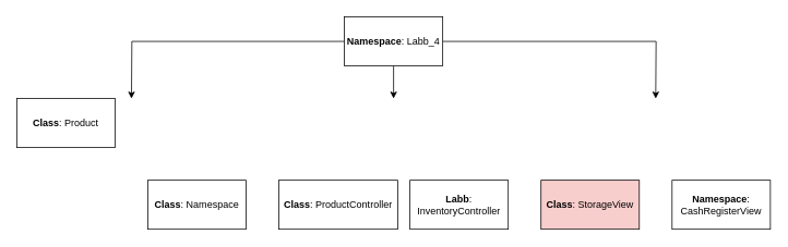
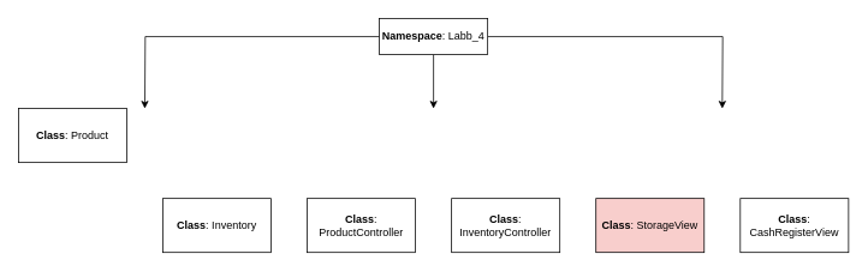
  <mxCell id="0" />
  <mxCell id="1" parent="0" />
  <mxCell id="2" value="" style="edgeStyle=none;rounded=0;orthogonalLoop=1;jettySize=auto;html=1;" edge="1" parent="1" source="5"><mxGeometry relative="1" as="geometry"><mxPoint x="480" y="120" as="targetPoint" /></mxGeometry></mxCell>
  <mxCell id="3" style="edgeStyle=orthogonalEdgeStyle;rounded=0;orthogonalLoop=1;jettySize=auto;html=1;exitX=0;exitY=0.5;exitDx=0;exitDy=0;entryX=0.5;entryY=0;entryDx=0;entryDy=0;" edge="1" parent="1" source="5"><mxGeometry relative="1" as="geometry"><mxPoint x="160" y="120" as="targetPoint" /></mxGeometry></mxCell>
  <mxCell id="4" style="edgeStyle=orthogonalEdgeStyle;rounded=0;orthogonalLoop=1;jettySize=auto;html=1;exitX=1;exitY=0.5;exitDx=0;exitDy=0;entryX=0.5;entryY=0;entryDx=0;entryDy=0;" edge="1" parent="1" source="5"><mxGeometry relative="1" as="geometry"><mxPoint x="800" y="120" as="targetPoint" /></mxGeometry></mxCell>
- <mxCell id="5" value="&lt;b&gt;Namespace&lt;/b&gt;: Labb_4" style="rounded=0;whiteSpace=wrap;html=1;" parent="1" vertex="1"><mxGeometry x="420" width="120" height="60" as="geometry" y="20" /></mxCell>
+ <mxCell id="5" value="&lt;b&gt;Namespace&lt;/b&gt;: Labb_4" style="rounded=0;whiteSpace=wrap;html=1;" parent="1" vertex="1"><mxGeometry x="420" y="20" width="120" height="40" as="geometry" /></mxCell>
  <mxCell id="6" value="&lt;b&gt;Class&lt;/b&gt;: Product" style="rounded=0;whiteSpace=wrap;html=1;" vertex="1" parent="1"><mxGeometry x="20" y="120" width="120" height="60" as="geometry" /></mxCell>
- <mxCell id="7" value="&lt;b&gt;Class&lt;/b&gt;: Namespace" style="rounded=0;whiteSpace=wrap;html=1;" vertex="1" parent="1"><mxGeometry x="180" y="220" width="120" height="60" as="geometry" /></mxCell>
+ <mxCell id="7" value="&lt;b&gt;Class&lt;/b&gt;: Inventory" style="rounded=0;whiteSpace=wrap;html=1;" vertex="1" parent="1"><mxGeometry x="180" y="220" width="120" height="60" as="geometry" /></mxCell>
  <mxCell id="8" value="&lt;b&gt;Class&lt;/b&gt;: StorageView" style="rounded=0;whiteSpace=wrap;html=1;fillColor=#f8cecc;" vertex="1" parent="1"><mxGeometry x="660" y="220" width="120" height="60" as="geometry" /></mxCell>
- <mxCell id="9" value="&lt;b&gt;Namespace&lt;/b&gt;: CashRegisterView" style="rounded=0;whiteSpace=wrap;html=1;" vertex="1" parent="1"><mxGeometry x="820" y="220" width="120" height="60" as="geometry" /></mxCell>
- <mxCell id="10" value="&lt;b&gt;Class&lt;/b&gt;: ProductController" style="rounded=0;whiteSpace=wrap;html=1;" vertex="1" parent="1"><mxGeometry x="340" y="220" width="145" height="60" as="geometry" /></mxCell>
- <mxCell id="11" value="&lt;b&gt;Labb&lt;/b&gt;: InventoryController" style="rounded=0;whiteSpace=wrap;html=1;" vertex="1" parent="1"><mxGeometry x="500" y="220" width="120" height="60" as="geometry" /></mxCell>
+ <mxCell id="9" value="&lt;b&gt;Class&lt;/b&gt;: CashRegisterView" style="rounded=0;whiteSpace=wrap;html=1;" vertex="1" parent="1"><mxGeometry x="820" y="220" width="120" height="60" as="geometry" /></mxCell>
+ <mxCell id="10" value="&lt;b&gt;Class&lt;/b&gt;: ProductController" style="rounded=0;whiteSpace=wrap;html=1;" vertex="1" parent="1"><mxGeometry x="340" y="220" width="120" height="60" as="geometry" /></mxCell>
+ <mxCell id="11" value="&lt;b&gt;Class&lt;/b&gt;: InventoryController" style="rounded=0;whiteSpace=wrap;html=1;" vertex="1" parent="1"><mxGeometry x="500" y="220" width="120" height="60" as="geometry" /></mxCell>
